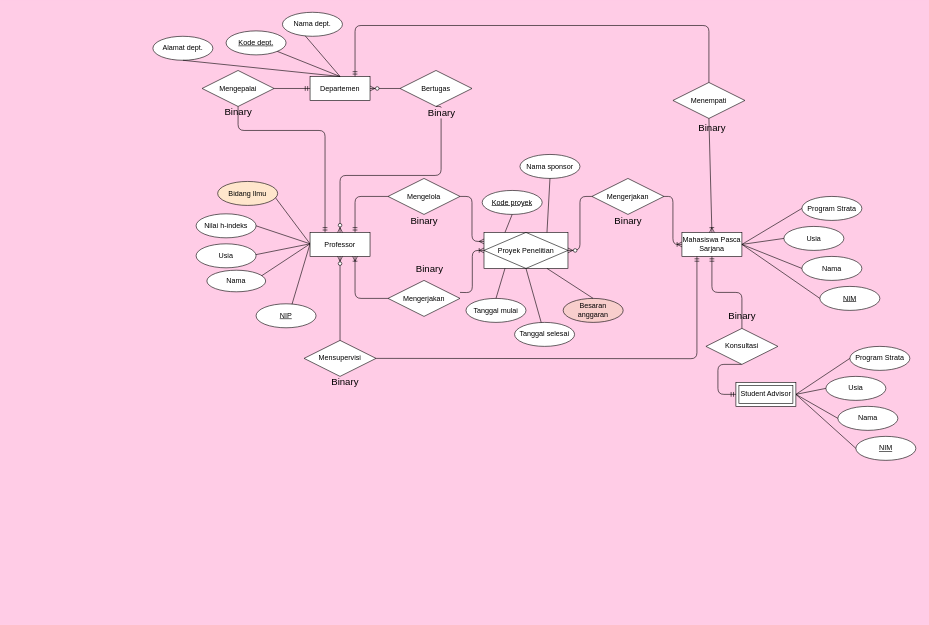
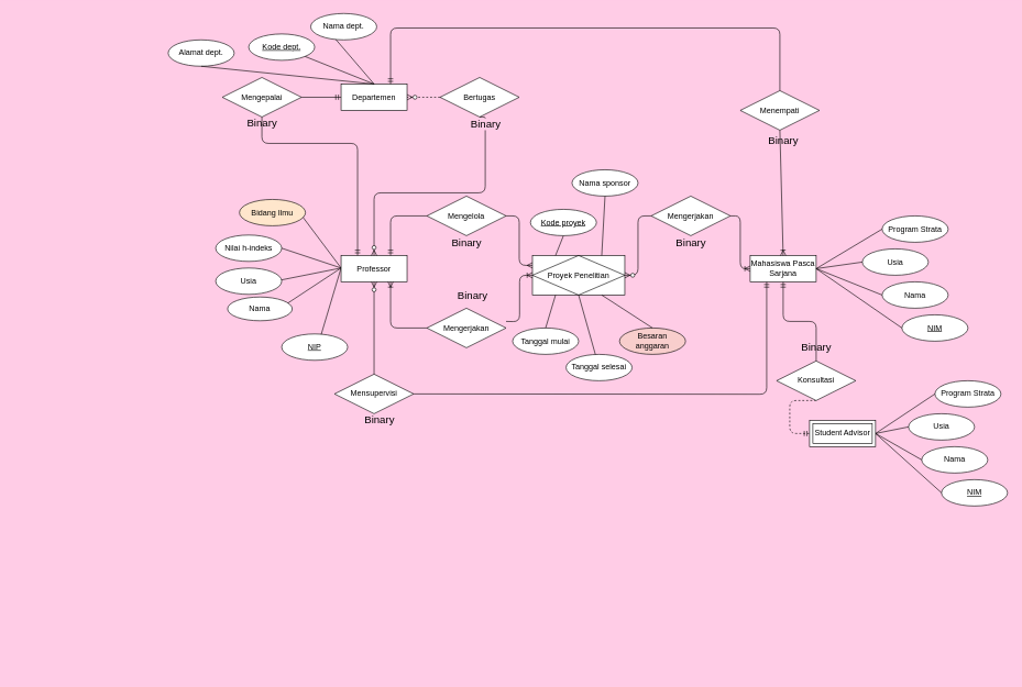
  <mxCell id="0" />
  <mxCell id="1" parent="0" />
  <mxCell id="2" value="" style="group" vertex="1" connectable="0" parent="1"><mxGeometry x="20" y="33" width="1506" height="987" as="geometry" /></mxCell>
  <mxCell id="3" value="" style="group" parent="2" vertex="1" connectable="0"><mxGeometry width="1506" height="987" as="geometry" /></mxCell>
  <mxCell id="4" value="" style="group" vertex="1" connectable="0" parent="3"><mxGeometry x="234" y="-13" width="1272" height="747" as="geometry" /></mxCell>
  <mxCell id="5" value="Mahasiswa Pasca Sarjana" style="whiteSpace=wrap;html=1;align=center;" parent="4" vertex="1"><mxGeometry x="882" y="367" width="100" height="40" as="geometry" /></mxCell>
  <mxCell id="6" value="Program Strata" style="ellipse;whiteSpace=wrap;html=1;align=center;" parent="4" vertex="1"><mxGeometry x="1082" y="307" width="100" height="40" as="geometry" /></mxCell>
  <mxCell id="7" value="Usia" style="ellipse;whiteSpace=wrap;html=1;align=center;" parent="4" vertex="1"><mxGeometry x="1052" y="357" width="100" height="40" as="geometry" /></mxCell>
  <mxCell id="8" value="Nama" style="ellipse;whiteSpace=wrap;html=1;align=center;" parent="4" vertex="1"><mxGeometry x="1082" y="407" width="100" height="40" as="geometry" /></mxCell>
  <mxCell id="9" value="NIM" style="ellipse;whiteSpace=wrap;html=1;align=center;fontStyle=4;" parent="4" vertex="1"><mxGeometry x="1112" y="457" width="100" height="40" as="geometry" /></mxCell>
  <mxCell id="10" value="" style="endArrow=none;html=1;exitX=1;exitY=0.5;exitDx=0;exitDy=0;entryX=0;entryY=0.5;entryDx=0;entryDy=0;" parent="4" source="5" target="6" edge="1"><mxGeometry width="50" height="50" relative="1" as="geometry"><mxPoint x="1012" y="477" as="sourcePoint" /><mxPoint x="1062" y="427" as="targetPoint" /></mxGeometry></mxCell>
  <mxCell id="11" value="" style="endArrow=none;html=1;entryX=0;entryY=0.5;entryDx=0;entryDy=0;exitX=1;exitY=0.5;exitDx=0;exitDy=0;" parent="4" source="5" target="7" edge="1"><mxGeometry width="50" height="50" relative="1" as="geometry"><mxPoint x="1012" y="477" as="sourcePoint" /><mxPoint x="1062" y="427" as="targetPoint" /></mxGeometry></mxCell>
  <mxCell id="12" value="" style="endArrow=none;html=1;entryX=0;entryY=0.5;entryDx=0;entryDy=0;exitX=1;exitY=0.5;exitDx=0;exitDy=0;" parent="4" source="5" target="8" edge="1"><mxGeometry width="50" height="50" relative="1" as="geometry"><mxPoint x="1012" y="477" as="sourcePoint" /><mxPoint x="1062" y="427" as="targetPoint" /></mxGeometry></mxCell>
  <mxCell id="13" value="" style="endArrow=none;html=1;entryX=0;entryY=0.5;entryDx=0;entryDy=0;exitX=1;exitY=0.5;exitDx=0;exitDy=0;" parent="4" source="5" target="9" edge="1"><mxGeometry width="50" height="50" relative="1" as="geometry"><mxPoint x="992" y="467" as="sourcePoint" /><mxPoint x="1062" y="427" as="targetPoint" /></mxGeometry></mxCell>
  <mxCell id="14" value="Proyek Penelitian" style="shape=associativeEntity;whiteSpace=wrap;html=1;align=center;" parent="4" vertex="1"><mxGeometry x="552" y="367" width="140" height="60" as="geometry" /></mxCell>
  <mxCell id="15" value="Departemen" style="whiteSpace=wrap;html=1;align=center;" parent="4" vertex="1"><mxGeometry x="262" y="107" width="100" height="40" as="geometry" /></mxCell>
  <mxCell id="16" value="Program Strata" style="ellipse;whiteSpace=wrap;html=1;align=center;" parent="4" vertex="1"><mxGeometry x="1162" y="557" width="100" height="40" as="geometry" /></mxCell>
  <mxCell id="17" value="Usia" style="ellipse;whiteSpace=wrap;html=1;align=center;" parent="4" vertex="1"><mxGeometry x="1122" y="607" width="100" height="40" as="geometry" /></mxCell>
  <mxCell id="18" value="Nama" style="ellipse;whiteSpace=wrap;html=1;align=center;" parent="4" vertex="1"><mxGeometry x="1142" y="657" width="100" height="40" as="geometry" /></mxCell>
  <mxCell id="19" value="NIM" style="ellipse;whiteSpace=wrap;html=1;align=center;fontStyle=4;" parent="4" vertex="1"><mxGeometry x="1172" y="707" width="100" height="40" as="geometry" /></mxCell>
  <mxCell id="20" value="" style="endArrow=none;html=1;exitX=1;exitY=0.5;exitDx=0;exitDy=0;entryX=0;entryY=0.5;entryDx=0;entryDy=0;" parent="4" target="16" edge="1"><mxGeometry width="50" height="50" relative="1" as="geometry"><mxPoint x="1072" y="637" as="sourcePoint" /><mxPoint x="1172" y="567" as="targetPoint" /></mxGeometry></mxCell>
  <mxCell id="21" value="" style="endArrow=none;html=1;entryX=0;entryY=0.5;entryDx=0;entryDy=0;exitX=1;exitY=0.5;exitDx=0;exitDy=0;" parent="4" target="17" edge="1"><mxGeometry width="50" height="50" relative="1" as="geometry"><mxPoint x="1072" y="637" as="sourcePoint" /><mxPoint x="1137.0" y="617" as="targetPoint" /></mxGeometry></mxCell>
  <mxCell id="22" value="" style="endArrow=none;html=1;entryX=0;entryY=0.5;entryDx=0;entryDy=0;exitX=1;exitY=0.5;exitDx=0;exitDy=0;" parent="4" target="18" edge="1"><mxGeometry width="50" height="50" relative="1" as="geometry"><mxPoint x="1072" y="637" as="sourcePoint" /><mxPoint x="1172" y="677" as="targetPoint" /></mxGeometry></mxCell>
  <mxCell id="23" value="" style="endArrow=none;html=1;entryX=0;entryY=0.5;entryDx=0;entryDy=0;exitX=1;exitY=0.5;exitDx=0;exitDy=0;" parent="4" target="19" edge="1"><mxGeometry width="50" height="50" relative="1" as="geometry"><mxPoint x="1072.0" y="637" as="sourcePoint" /><mxPoint x="1202" y="727.0" as="targetPoint" /></mxGeometry></mxCell>
  <mxCell id="24" value="Student Advisor" style="shape=ext;margin=3;double=1;whiteSpace=wrap;html=1;align=center;" parent="4" vertex="1"><mxGeometry x="972" y="617" width="100" height="40" as="geometry" /></mxCell>
  <mxCell id="25" value="" style="group;fontStyle=0" parent="4" vertex="1" connectable="0"><mxGeometry x="62" y="286" width="300" height="240" as="geometry" /></mxCell>
  <mxCell id="26" value="NIP" style="ellipse;whiteSpace=wrap;html=1;align=center;fontStyle=4;" parent="25" vertex="1"><mxGeometry x="110" y="200" width="100" height="40" as="geometry" /></mxCell>
  <mxCell id="27" value="" style="endArrow=none;html=1;exitX=0.599;exitY=0.019;exitDx=0;exitDy=0;exitPerimeter=0;fontStyle=4;entryX=0;entryY=0.5;entryDx=0;entryDy=0;" parent="25" source="26" edge="1"><mxGeometry width="50" height="50" relative="1" as="geometry"><mxPoint x="150" y="160" as="sourcePoint" /><mxPoint x="200" y="100" as="targetPoint" /></mxGeometry></mxCell>
  <mxCell id="28" value="" style="endArrow=none;html=1;exitX=1;exitY=0;exitDx=0;exitDy=0;fontStyle=4" parent="25" edge="1"><mxGeometry width="50" height="50" relative="1" as="geometry"><mxPoint x="115.355" y="155.858" as="sourcePoint" /><mxPoint x="200" y="100" as="targetPoint" /></mxGeometry></mxCell>
  <mxCell id="29" value="" style="endArrow=none;html=1;entryX=0;entryY=0.5;entryDx=0;entryDy=0;exitX=1;exitY=0.5;exitDx=0;exitDy=0;fontStyle=4" parent="25" edge="1"><mxGeometry width="50" height="50" relative="1" as="geometry"><mxPoint x="100.0" y="120" as="sourcePoint" /><mxPoint x="200" y="100" as="targetPoint" /></mxGeometry></mxCell>
  <mxCell id="30" value="" style="endArrow=none;html=1;exitX=1;exitY=0.5;exitDx=0;exitDy=0;entryX=0;entryY=0.5;entryDx=0;entryDy=0;fontStyle=4" parent="25" edge="1"><mxGeometry width="50" height="50" relative="1" as="geometry"><mxPoint x="110.0" y="70" as="sourcePoint" /><mxPoint x="200" y="100" as="targetPoint" /></mxGeometry></mxCell>
  <mxCell id="31" value="" style="endArrow=none;html=1;entryX=0;entryY=0.5;entryDx=0;entryDy=0;exitX=1;exitY=0.5;exitDx=0;exitDy=0;fontStyle=4" parent="25" edge="1"><mxGeometry width="50" height="50" relative="1" as="geometry"><mxPoint x="140" y="20" as="sourcePoint" /><mxPoint x="200" y="100" as="targetPoint" /></mxGeometry></mxCell>
  <mxCell id="32" value="Nama" style="ellipse;whiteSpace=wrap;html=1;align=center;" parent="25" vertex="1"><mxGeometry x="28" y="144" width="98" height="36" as="geometry" /></mxCell>
  <mxCell id="33" value="Usia" style="ellipse;whiteSpace=wrap;html=1;align=center;" parent="25" vertex="1"><mxGeometry x="10" y="100" width="100" height="40" as="geometry" /></mxCell>
  <mxCell id="34" value="Nilai h-indeks" style="ellipse;whiteSpace=wrap;html=1;align=center;" parent="25" vertex="1"><mxGeometry x="10" y="50" width="100" height="40" as="geometry" /></mxCell>
  <mxCell id="35" value="Bidang Ilmu" style="ellipse;whiteSpace=wrap;html=1;align=center;fillColor=#ffe6cc;" parent="25" vertex="1"><mxGeometry x="46" y="-4" width="100" height="40" as="geometry" /></mxCell>
  <mxCell id="36" value="Professor" style="whiteSpace=wrap;html=1;align=center;" parent="25" vertex="1"><mxGeometry x="200" y="81" width="100" height="40" as="geometry" /></mxCell>
  <mxCell id="37" value="Mengelola" style="shape=rhombus;perimeter=rhombusPerimeter;whiteSpace=wrap;html=1;align=center;" parent="4" vertex="1"><mxGeometry x="392" y="277" width="120" height="60" as="geometry" /></mxCell>
  <mxCell id="38" value="Mengerjakan" style="shape=rhombus;perimeter=rhombusPerimeter;whiteSpace=wrap;html=1;align=center;" parent="4" vertex="1"><mxGeometry x="392" y="447" width="120" height="60" as="geometry" /></mxCell>
  <mxCell id="39" value="Mengerjakan&lt;span style=&quot;color: rgba(0 , 0 , 0 , 0) ; font-family: monospace ; font-size: 0px&quot;&gt;%3CmxGraphModel%3E%3Croot%3E%3CmxCell%20id%3D%220%22%2F%3E%3CmxCell%20id%3D%221%22%20parent%3D%220%22%2F%3E%3CmxCell%20id%3D%222%22%20value%3D%22Relationship%22%20style%3D%22shape%3Drhombus%3Bperimeter%3DrhombusPerimeter%3BwhiteSpace%3Dwrap%3Bhtml%3D1%3Balign%3Dcenter%3B%22%20vertex%3D%221%22%20parent%3D%221%22%3E%3CmxGeometry%20x%3D%22-50%22%20y%3D%22300%22%20width%3D%22120%22%20height%3D%2260%22%20as%3D%22geometry%22%2F%3E%3C%2FmxCell%3E%3C%2Froot%3E%3C%2FmxGraphModel%3E&lt;/span&gt;" style="shape=rhombus;perimeter=rhombusPerimeter;whiteSpace=wrap;html=1;align=center;" parent="4" vertex="1"><mxGeometry x="732" y="277" width="120" height="60" as="geometry" /></mxCell>
  <mxCell id="40" value="Mensupervisi" style="shape=rhombus;perimeter=rhombusPerimeter;whiteSpace=wrap;html=1;align=center;" parent="4" vertex="1"><mxGeometry x="252" y="547" width="120" height="60" as="geometry" /></mxCell>
  <mxCell id="41" value="" style="edgeStyle=orthogonalEdgeStyle;fontSize=12;html=1;endArrow=ERmandOne;entryX=0.75;entryY=0;entryDx=0;entryDy=0;exitX=0;exitY=0.5;exitDx=0;exitDy=0;" parent="4" source="37" target="36" edge="1"><mxGeometry width="100" height="100" relative="1" as="geometry"><mxPoint x="292" y="347" as="sourcePoint" /><mxPoint x="362" y="377" as="targetPoint" /></mxGeometry></mxCell>
  <mxCell id="42" value="" style="edgeStyle=orthogonalEdgeStyle;fontSize=12;html=1;endArrow=ERmany;exitX=1;exitY=0.5;exitDx=0;exitDy=0;entryX=0;entryY=0.25;entryDx=0;entryDy=0;" parent="4" source="37" target="14" edge="1"><mxGeometry width="100" height="100" relative="1" as="geometry"><mxPoint x="682" y="527" as="sourcePoint" /><mxPoint x="782" y="427" as="targetPoint" /></mxGeometry></mxCell>
  <mxCell id="43" value="" style="edgeStyle=orthogonalEdgeStyle;fontSize=12;html=1;endArrow=ERoneToMany;exitX=0;exitY=0.5;exitDx=0;exitDy=0;entryX=0.75;entryY=1;entryDx=0;entryDy=0;" parent="4" source="38" target="36" edge="1"><mxGeometry width="100" height="100" relative="1" as="geometry"><mxPoint x="682" y="527" as="sourcePoint" /><mxPoint x="362" y="397" as="targetPoint" /></mxGeometry></mxCell>
  <mxCell id="44" value="" style="edgeStyle=orthogonalEdgeStyle;fontSize=12;html=1;endArrow=ERoneToMany;entryX=0;entryY=0.5;entryDx=0;entryDy=0;" parent="4" target="14" edge="1"><mxGeometry width="100" height="100" relative="1" as="geometry"><mxPoint x="512" y="467" as="sourcePoint" /><mxPoint x="482" y="397" as="targetPoint" /></mxGeometry></mxCell>
  <mxCell id="45" value="" style="edgeStyle=orthogonalEdgeStyle;fontSize=12;html=1;endArrow=ERoneToMany;exitX=1;exitY=0.5;exitDx=0;exitDy=0;entryX=0;entryY=0.5;entryDx=0;entryDy=0;" parent="4" source="39" target="5" edge="1"><mxGeometry width="100" height="100" relative="1" as="geometry"><mxPoint x="782" y="457" as="sourcePoint" /><mxPoint x="762" y="387" as="targetPoint" /></mxGeometry></mxCell>
  <mxCell id="46" value="" style="edgeStyle=orthogonalEdgeStyle;fontSize=12;html=1;endArrow=ERzeroToMany;endFill=1;entryX=1;entryY=0.5;entryDx=0;entryDy=0;exitX=0;exitY=0.5;exitDx=0;exitDy=0;" parent="4" source="39" target="14" edge="1"><mxGeometry width="100" height="100" relative="1" as="geometry"><mxPoint x="682" y="527" as="sourcePoint" /><mxPoint x="782" y="427" as="targetPoint" /></mxGeometry></mxCell>
  <mxCell id="47" value="" style="fontSize=12;html=1;endArrow=ERzeroToMany;endFill=1;exitX=0.5;exitY=0;exitDx=0;exitDy=0;entryX=0.5;entryY=1;entryDx=0;entryDy=0;" parent="4" source="40" edge="1"><mxGeometry width="100" height="100" relative="1" as="geometry"><mxPoint x="532" y="487" as="sourcePoint" /><mxPoint x="312" y="407" as="targetPoint" /></mxGeometry></mxCell>
  <mxCell id="48" value="" style="edgeStyle=orthogonalEdgeStyle;fontSize=12;html=1;endArrow=ERmandOne;exitX=0;exitY=0.5;exitDx=0;exitDy=0;entryX=0.25;entryY=1;entryDx=0;entryDy=0;" parent="4" target="5" edge="1"><mxGeometry width="100" height="100" relative="1" as="geometry"><mxPoint x="372" y="577" as="sourcePoint" /><mxPoint x="962" y="537" as="targetPoint" /></mxGeometry></mxCell>
  <mxCell id="49" value="Mengepalai" style="shape=rhombus;perimeter=rhombusPerimeter;whiteSpace=wrap;html=1;align=center;" parent="4" vertex="1"><mxGeometry x="82" y="97" width="120" height="60" as="geometry" /></mxCell>
  <mxCell id="50" value="Bertugas" style="shape=rhombus;perimeter=rhombusPerimeter;whiteSpace=wrap;html=1;align=center;" parent="4" vertex="1"><mxGeometry x="412" y="97" width="120" height="60" as="geometry" /></mxCell>
  <mxCell id="51" value="" style="fontSize=12;html=1;endArrow=ERmandOne;exitX=1;exitY=0.5;exitDx=0;exitDy=0;" parent="4" source="49" edge="1"><mxGeometry width="100" height="100" relative="1" as="geometry"><mxPoint x="162" y="227" as="sourcePoint" /><mxPoint x="262" y="127" as="targetPoint" /></mxGeometry></mxCell>
  <mxCell id="52" value="" style="edgeStyle=orthogonalEdgeStyle;fontSize=12;html=1;endArrow=ERmandOne;entryX=0.25;entryY=0;entryDx=0;entryDy=0;exitX=0.5;exitY=1;exitDx=0;exitDy=0;" parent="4" source="49" target="36" edge="1"><mxGeometry width="100" height="100" relative="1" as="geometry"><mxPoint x="122" y="177" as="sourcePoint" /><mxPoint x="287" y="367" as="targetPoint" /><Array as="points"><mxPoint x="142" y="197" /><mxPoint x="287" y="197" /></Array></mxGeometry></mxCell>
- <mxCell id="53" value="" style="fontSize=12;html=1;endArrow=ERmandOne;edgeStyle=orthogonalEdgeStyle;entryX=0;entryY=0.5;entryDx=0;entryDy=0;entryPerimeter=0;exitX=0.5;exitY=1;exitDx=0;exitDy=0;" parent="4" source="54" target="24" edge="1"><mxGeometry width="100" height="100" relative="1" as="geometry"><mxPoint x="932" y="507" as="sourcePoint" /><mxPoint x="962" y="637" as="targetPoint" /><Array as="points"><mxPoint x="982" y="587" /><mxPoint x="942" y="587" /><mxPoint x="942" y="637" /></Array></mxGeometry></mxCell>
+ <mxCell id="53" value="" style="fontSize=12;html=1;endArrow=ERmandOne;edgeStyle=orthogonalEdgeStyle;entryX=0;entryY=0.5;entryDx=0;entryDy=0;entryPerimeter=0;exitX=0.5;exitY=1;exitDx=0;exitDy=0;dashed=1;" parent="4" source="54" target="24" edge="1"><mxGeometry width="100" height="100" relative="1" as="geometry"><mxPoint x="932" y="507" as="sourcePoint" /><mxPoint x="962" y="637" as="targetPoint" /><Array as="points"><mxPoint x="982" y="587" /><mxPoint x="942" y="587" /><mxPoint x="942" y="637" /></Array></mxGeometry></mxCell>
  <mxCell id="54" value="Konsultasi" style="shape=rhombus;perimeter=rhombusPerimeter;whiteSpace=wrap;html=1;align=center;" parent="4" vertex="1"><mxGeometry x="922" y="527" width="120" height="60" as="geometry" /></mxCell>
  <mxCell id="55" value="" style="fontSize=12;html=1;endArrow=ERmandOne;edgeStyle=orthogonalEdgeStyle;entryX=0.5;entryY=1;entryDx=0;entryDy=0;exitX=0.5;exitY=0;exitDx=0;exitDy=0;" parent="4" source="54" target="5" edge="1"><mxGeometry width="100" height="100" relative="1" as="geometry"><mxPoint x="982" y="507" as="sourcePoint" /><mxPoint x="972" y="467" as="targetPoint" /></mxGeometry></mxCell>
  <mxCell id="56" value="" style="edgeStyle=orthogonalEdgeStyle;fontSize=12;html=1;endArrow=ERzeroToMany;endFill=1;entryX=0.5;entryY=0;entryDx=0;entryDy=0;exitX=0.5;exitY=1;exitDx=0;exitDy=0;startArrow=none;" parent="4" source="75" target="36" edge="1"><mxGeometry width="100" height="100" relative="1" as="geometry"><mxPoint x="362" y="277" as="sourcePoint" /><mxPoint x="322" y="367" as="targetPoint" /></mxGeometry></mxCell>
- <mxCell id="57" value="" style="fontSize=12;html=1;endArrow=ERzeroToMany;endFill=1;exitX=0;exitY=0.5;exitDx=0;exitDy=0;entryX=1;entryY=0.5;entryDx=0;entryDy=0;" parent="4" source="50" target="15" edge="1"><mxGeometry width="100" height="100" relative="1" as="geometry"><mxPoint x="329" y="122.5" as="sourcePoint" /><mxPoint x="362" y="131.5" as="targetPoint" /></mxGeometry></mxCell>
+ <mxCell id="57" value="" style="fontSize=12;html=1;endArrow=ERzeroToMany;endFill=1;exitX=0;exitY=0.5;exitDx=0;exitDy=0;entryX=1;entryY=0.5;entryDx=0;entryDy=0;dashed=1;" parent="4" source="50" target="15" edge="1"><mxGeometry width="100" height="100" relative="1" as="geometry"><mxPoint x="329" y="122.5" as="sourcePoint" /><mxPoint x="362" y="131.5" as="targetPoint" /></mxGeometry></mxCell>
  <mxCell id="58" value="Kode dept." style="ellipse;whiteSpace=wrap;html=1;align=center;fontStyle=4;" parent="4" vertex="1"><mxGeometry x="122" y="31" width="100" height="40" as="geometry" /></mxCell>
  <mxCell id="59" value="Kode proyek" style="ellipse;whiteSpace=wrap;html=1;align=center;fontStyle=4;" parent="4" vertex="1"><mxGeometry x="549" y="297" width="100" height="40" as="geometry" /></mxCell>
  <mxCell id="60" value="Nama dept." style="ellipse;whiteSpace=wrap;html=1;align=center;" parent="4" vertex="1"><mxGeometry x="216" width="100" height="40" as="geometry" /></mxCell>
  <mxCell id="61" value="Alamat dept." style="ellipse;whiteSpace=wrap;html=1;align=center;" parent="4" vertex="1"><mxGeometry y="40" width="100" height="40" as="geometry" /></mxCell>
  <mxCell id="62" value="" style="endArrow=none;html=1;exitX=0.5;exitY=0;exitDx=0;exitDy=0;" parent="4" source="15" target="58" edge="1"><mxGeometry width="50" height="50" relative="1" as="geometry"><mxPoint x="306" y="107" as="sourcePoint" /><mxPoint x="406.0" y="47" as="targetPoint" /></mxGeometry></mxCell>
  <mxCell id="63" value="" style="endArrow=none;html=1;entryX=0.38;entryY=0.983;entryDx=0;entryDy=0;entryPerimeter=0;exitX=0.5;exitY=0;exitDx=0;exitDy=0;" parent="4" source="15" target="60" edge="1"><mxGeometry width="50" height="50" relative="1" as="geometry"><mxPoint x="315" y="103" as="sourcePoint" /><mxPoint x="321" y="62" as="targetPoint" /></mxGeometry></mxCell>
  <mxCell id="64" value="" style="endArrow=none;html=1;exitX=0.5;exitY=0;exitDx=0;exitDy=0;entryX=0.5;entryY=1;entryDx=0;entryDy=0;" parent="4" source="15" target="61" edge="1"><mxGeometry width="50" height="50" relative="1" as="geometry"><mxPoint x="321" y="116" as="sourcePoint" /><mxPoint x="459" y="61.32" as="targetPoint" /></mxGeometry></mxCell>
  <mxCell id="65" value="Nama sponsor" style="ellipse;whiteSpace=wrap;html=1;align=center;" parent="4" vertex="1"><mxGeometry x="612" y="237" width="100" height="40" as="geometry" /></mxCell>
  <mxCell id="66" value="Tanggal mulai" style="ellipse;whiteSpace=wrap;html=1;align=center;" parent="4" vertex="1"><mxGeometry x="522" y="477" width="100" height="40" as="geometry" /></mxCell>
  <mxCell id="67" value="Tanggal selesai" style="ellipse;whiteSpace=wrap;html=1;align=center;" parent="4" vertex="1"><mxGeometry x="603" y="517" width="100" height="40" as="geometry" /></mxCell>
  <mxCell id="68" value="Besaran anggaran" style="ellipse;whiteSpace=wrap;html=1;align=center;fillColor=#f8cecc;" parent="4" vertex="1"><mxGeometry x="684" y="477" width="100" height="40" as="geometry" /></mxCell>
  <mxCell id="69" value="" style="endArrow=none;html=1;entryX=0.5;entryY=1;entryDx=0;entryDy=0;exitX=0.25;exitY=0;exitDx=0;exitDy=0;" parent="4" source="14" target="59" edge="1"><mxGeometry width="50" height="50" relative="1" as="geometry"><mxPoint x="599" y="373" as="sourcePoint" /><mxPoint x="612" y="317" as="targetPoint" /></mxGeometry></mxCell>
  <mxCell id="70" value="" style="endArrow=none;html=1;entryX=0.5;entryY=1;entryDx=0;entryDy=0;exitX=0.75;exitY=0;exitDx=0;exitDy=0;" parent="4" source="14" target="65" edge="1"><mxGeometry width="50" height="50" relative="1" as="geometry"><mxPoint x="596.0" y="376" as="sourcePoint" /><mxPoint x="608" y="346" as="targetPoint" /></mxGeometry></mxCell>
  <mxCell id="71" value="" style="endArrow=none;html=1;exitX=0.5;exitY=0;exitDx=0;exitDy=0;entryX=0.25;entryY=1;entryDx=0;entryDy=0;" parent="4" source="66" target="14" edge="1"><mxGeometry width="50" height="50" relative="1" as="geometry"><mxPoint x="569.5" y="477" as="sourcePoint" /><mxPoint x="569" y="429" as="targetPoint" /></mxGeometry></mxCell>
  <mxCell id="72" value="" style="endArrow=none;html=1;entryX=0.5;entryY=1;entryDx=0;entryDy=0;" parent="4" source="67" target="14" edge="1"><mxGeometry width="50" height="50" relative="1" as="geometry"><mxPoint x="633.0" y="475.0" as="sourcePoint" /><mxPoint x="630" y="427" as="targetPoint" /></mxGeometry></mxCell>
  <mxCell id="73" value="" style="endArrow=none;html=1;entryX=0.75;entryY=1;entryDx=0;entryDy=0;exitX=0.5;exitY=0;exitDx=0;exitDy=0;" parent="4" source="68" target="14" edge="1"><mxGeometry width="50" height="50" relative="1" as="geometry"><mxPoint x="656.435" y="526.124" as="sourcePoint" /><mxPoint x="631" y="436" as="targetPoint" /></mxGeometry></mxCell>
  <mxCell id="74" value="&lt;font style=&quot;font-size: 16px&quot;&gt;Binary&lt;/font&gt;" style="text;html=1;align=center;verticalAlign=middle;resizable=0;points=[];autosize=1;strokeColor=none;fillColor=none;" vertex="1" parent="4"><mxGeometry x="110.5" y="157" width="63" height="18" as="geometry" /></mxCell>
  <mxCell id="75" value="&lt;font style=&quot;font-size: 16px&quot;&gt;Binary&lt;/font&gt;" style="text;html=1;align=center;verticalAlign=middle;resizable=0;points=[];autosize=1;strokeColor=none;fillColor=none;" vertex="1" parent="4"><mxGeometry x="449" y="159" width="63" height="18" as="geometry" /></mxCell>
  <mxCell id="76" value="" style="edgeStyle=orthogonalEdgeStyle;fontSize=12;html=1;endArrow=none;endFill=1;entryX=0.5;entryY=0;entryDx=0;entryDy=0;exitX=0.5;exitY=1;exitDx=0;exitDy=0;" edge="1" parent="4" source="50" target="75"><mxGeometry width="100" height="100" relative="1" as="geometry"><mxPoint x="40" y="180" as="sourcePoint" /><mxPoint x="-120" y="390" as="targetPoint" /></mxGeometry></mxCell>
  <mxCell id="77" value="&lt;font style=&quot;font-size: 16px&quot;&gt;Binary&lt;/font&gt;" style="text;html=1;align=center;verticalAlign=middle;resizable=0;points=[];autosize=1;strokeColor=none;fillColor=none;" vertex="1" parent="4"><mxGeometry x="420.5" y="339" width="63" height="18" as="geometry" /></mxCell>
  <mxCell id="78" value="&lt;font style=&quot;font-size: 16px&quot;&gt;Binary&lt;/font&gt;" style="text;html=1;align=center;verticalAlign=middle;resizable=0;points=[];autosize=1;strokeColor=none;fillColor=none;" vertex="1" parent="4"><mxGeometry x="429.5" y="419" width="63" height="18" as="geometry" /></mxCell>
  <mxCell id="79" value="&lt;font style=&quot;font-size: 16px&quot;&gt;Binary&lt;/font&gt;" style="text;html=1;align=center;verticalAlign=middle;resizable=0;points=[];autosize=1;strokeColor=none;fillColor=none;" vertex="1" parent="4"><mxGeometry x="288" y="607" width="63" height="18" as="geometry" /></mxCell>
  <mxCell id="80" value="&lt;font style=&quot;font-size: 16px&quot;&gt;Binary&lt;/font&gt;" style="text;html=1;align=center;verticalAlign=middle;resizable=0;points=[];autosize=1;strokeColor=none;fillColor=none;" vertex="1" parent="4"><mxGeometry x="760.5" y="339" width="63" height="18" as="geometry" /></mxCell>
  <mxCell id="81" value="&lt;font style=&quot;font-size: 16px&quot;&gt;Binary&lt;/font&gt;" style="text;html=1;align=center;verticalAlign=middle;resizable=0;points=[];autosize=1;strokeColor=none;fillColor=none;" vertex="1" parent="4"><mxGeometry x="950.5" y="497" width="63" height="18" as="geometry" /></mxCell>
  <mxCell id="82" value="Menempati" style="shape=rhombus;perimeter=rhombusPerimeter;whiteSpace=wrap;html=1;align=center;" vertex="1" parent="2"><mxGeometry x="1101" y="104" width="120" height="60" as="geometry" /></mxCell>
  <mxCell id="83" value="" style="fontSize=12;html=1;endArrow=ERmandOne;exitX=0.5;exitY=0;exitDx=0;exitDy=0;entryX=0.75;entryY=0;entryDx=0;entryDy=0;edgeStyle=orthogonalEdgeStyle;" edge="1" parent="2" source="82" target="15"><mxGeometry width="100" height="100" relative="1" as="geometry"><mxPoint x="1306" y="-36" as="sourcePoint" /><mxPoint x="1311" y="154" as="targetPoint" /><Array as="points"><mxPoint x="1161" y="9" /><mxPoint x="571" y="9" /></Array></mxGeometry></mxCell>
  <mxCell id="84" value="" style="fontSize=12;html=1;endArrow=ERoneToMany;exitX=0.5;exitY=1;exitDx=0;exitDy=0;entryX=0.5;entryY=0;entryDx=0;entryDy=0;" edge="1" parent="2" source="82" target="5"><mxGeometry width="100" height="100" relative="1" as="geometry"><mxPoint x="1095" y="303" as="sourcePoint" /><mxPoint x="1125" y="383" as="targetPoint" /></mxGeometry></mxCell>
  <mxCell id="85" value="&lt;font style=&quot;font-size: 16px&quot;&gt;Binary&lt;/font&gt;" style="text;html=1;align=center;verticalAlign=middle;resizable=0;points=[];autosize=1;strokeColor=none;fillColor=none;" vertex="1" parent="1"><mxGeometry x="1154" y="204" width="63" height="18" as="geometry" /></mxCell>
